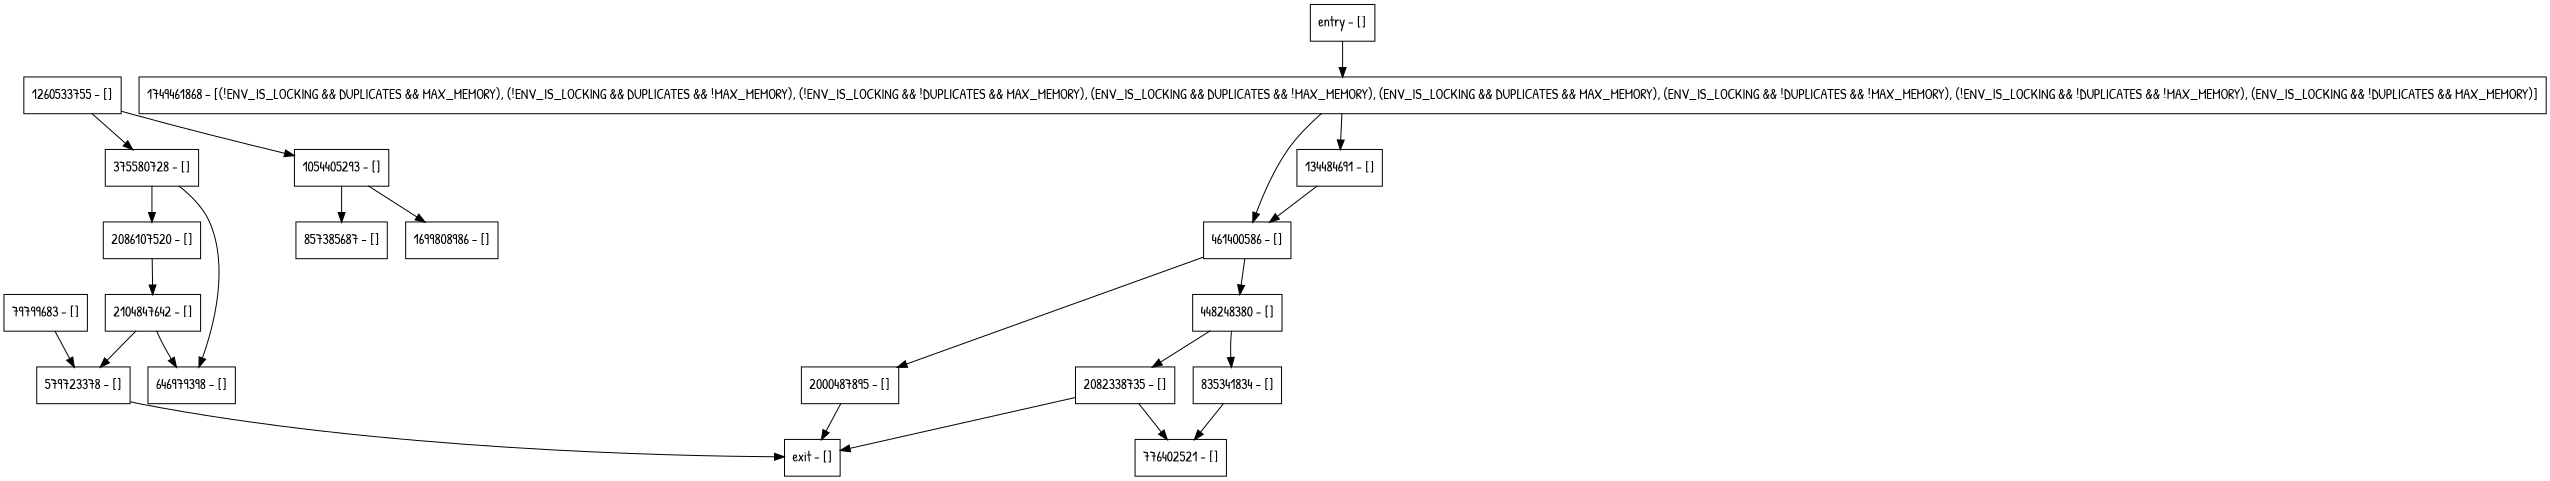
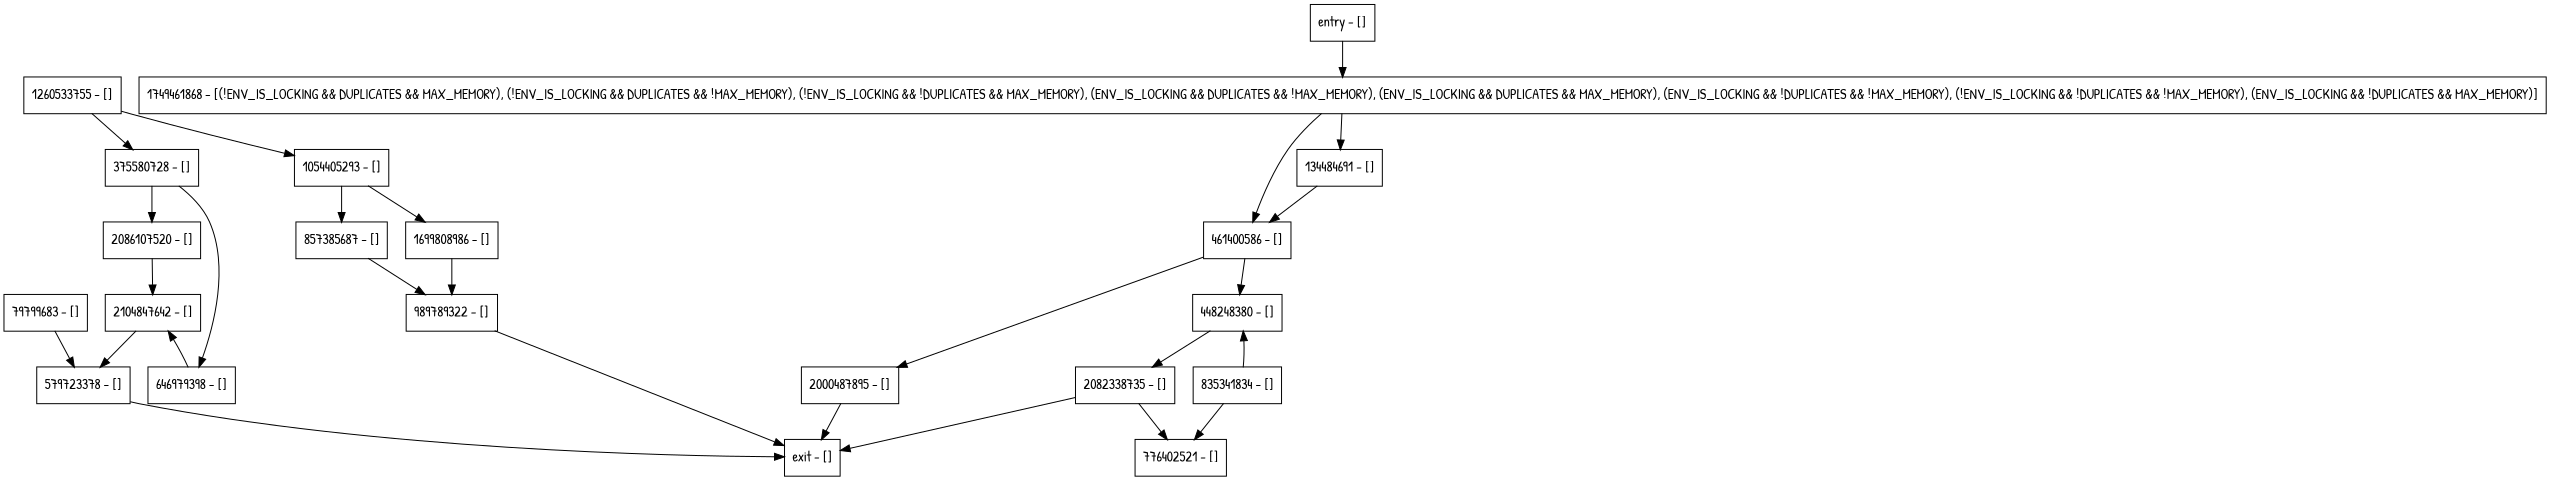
  digraph {
    fontname="Patrick Hand"
    node [fontname="Patrick Hand" shape=record]
    edge [fontname="Patrick Hand"]
    n1 [label="461400586 - []"]
    n2 [label="2000487895 - []"]
    n3 [label="448248380 - []"]
    n4 [label="exit - []"]
    n5 [label="2082338735 - []"]
    n6 [label="835341834 - []"]
    n7 [label="79799683 - []"]
    n8 [label="579723378 - []"]
    n9 [label="776402521 - []"]
    n10 [label="375580728 - []"]
    n11 [label="646979398 - []"]
    n12 [label="2086107520 - []"]
    n13 [label="2104847642 - []"]
    n14 [label="1054405293 - []"]
    n15 [label="1699808986 - []"]
    n16 [label="857385687 - []"]
+   n17 [label="989789322 - []"]
    n18 [label="entry - []"]
    n19 [label="1749461868 - [(!ENV_IS_LOCKING && DUPLICATES && MAX_MEMORY), (!ENV_IS_LOCKING && DUPLICATES && !MAX_MEMORY), (!ENV_IS_LOCKING && !DUPLICATES && MAX_MEMORY), (ENV_IS_LOCKING && DUPLICATES && !MAX_MEMORY), (ENV_IS_LOCKING && DUPLICATES && MAX_MEMORY), (ENV_IS_LOCKING && !DUPLICATES && !MAX_MEMORY), (!ENV_IS_LOCKING && !DUPLICATES && !MAX_MEMORY), (ENV_IS_LOCKING && !DUPLICATES && MAX_MEMORY)]"]
    n20 [label="134484691 - []"]
    n21 [label="1260533755 - []"]
    n1 -> n2
    n1 -> n3
    n2 -> n4
    n3 -> n5
-   n3 -> n6
+   n6 -> n3
    n5 -> n4
    n5 -> n9
    n6 -> n9
    n7 -> n8
    n8 -> n4
    n10 -> n11
    n10 -> n12
-   n13 -> n11
+   n11 -> n13
    n12 -> n13
    n13 -> n8
    n14 -> n15
    n14 -> n16
+   n15 -> n17
+   n16 -> n17
+   n17 -> n4
    n18 -> n19
    n19 -> n1
    n19 -> n20
    n20 -> n1
    n21 -> n10
    n21 -> n14
  }
